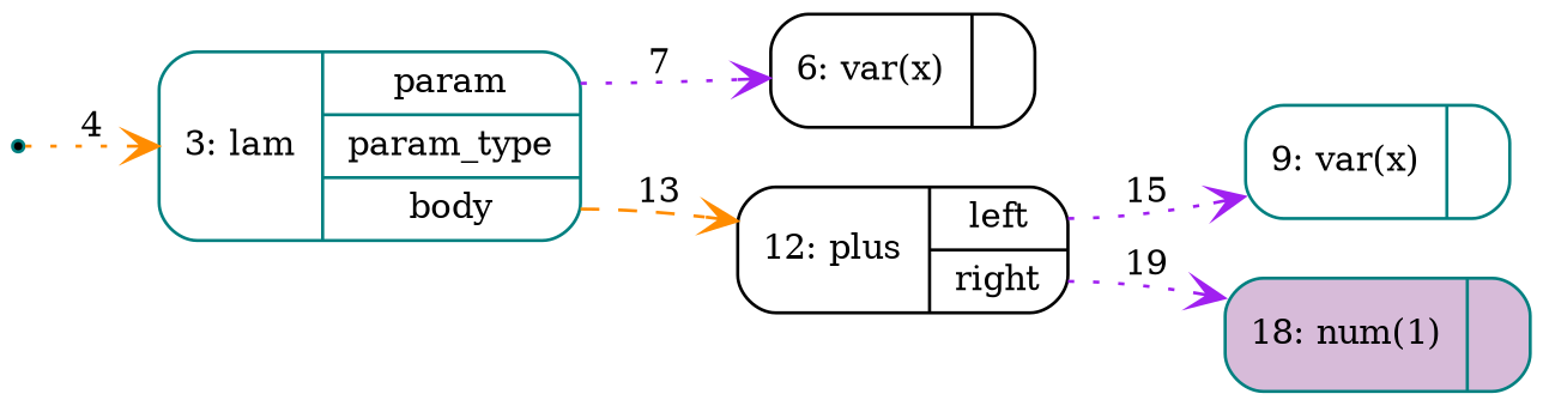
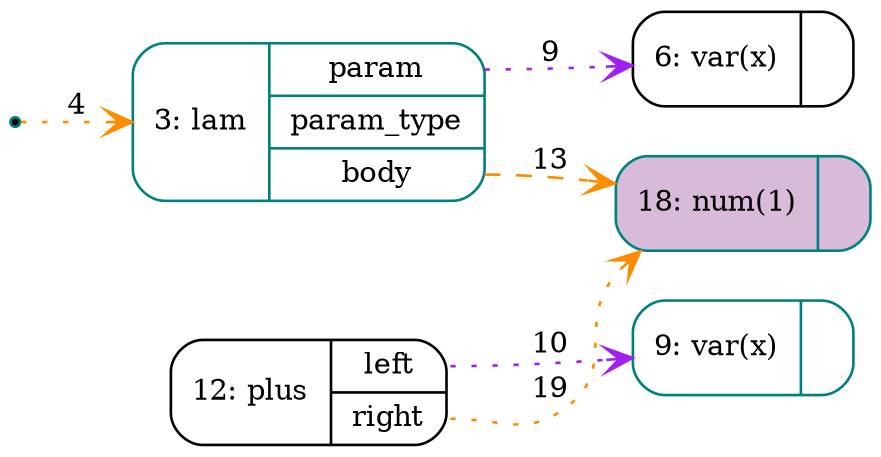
  digraph {
    rankdir=LR
    node [color=teal fillcolor=white fontsize=11 ranksep=0 shape=Mrecord style=filled]
    edge [arrowhead=vee color=darkorange fontsize=11 style=dotted weight=2]
    n1 [fillcolor=black label="{0: root|{<root> root}}" shape=point]
    n2 [label="{3: lam|{<param> param|<param_type> param_type|<body> body}}"]
    n3 [color=black label="{6: var(x)|{}}"]
    n4 [color=black label="{12: plus|{<left> left|<right> right}}"]
    n5 [label="{9: var(x)|{}}"]
    n6 [fillcolor="#D7BBD9" label="{18: num(1)|{}}"]
    subgraph sub_1 {
      rank=min
      n1
    }
    n1 -> n2 [label=4 tailport=root]
-   n2 -> n3 [color=purple label=7 tailport=param]
-   n2 -> n4 [label=13 style=dashed tailport=body]
-   n4 -> n5 [color=purple label=15 tailport=left]
-   n4 -> n6 [color=purple label=19 tailport=right]
+   n2 -> n3 [color=purple label=9 tailport=param]
+   n2 -> n6 [label=13 style=dashed tailport=body]
+   n4 -> n5 [color=purple label=10 tailport=left]
+   n4 -> n6 [label=19 tailport=right]
  }
